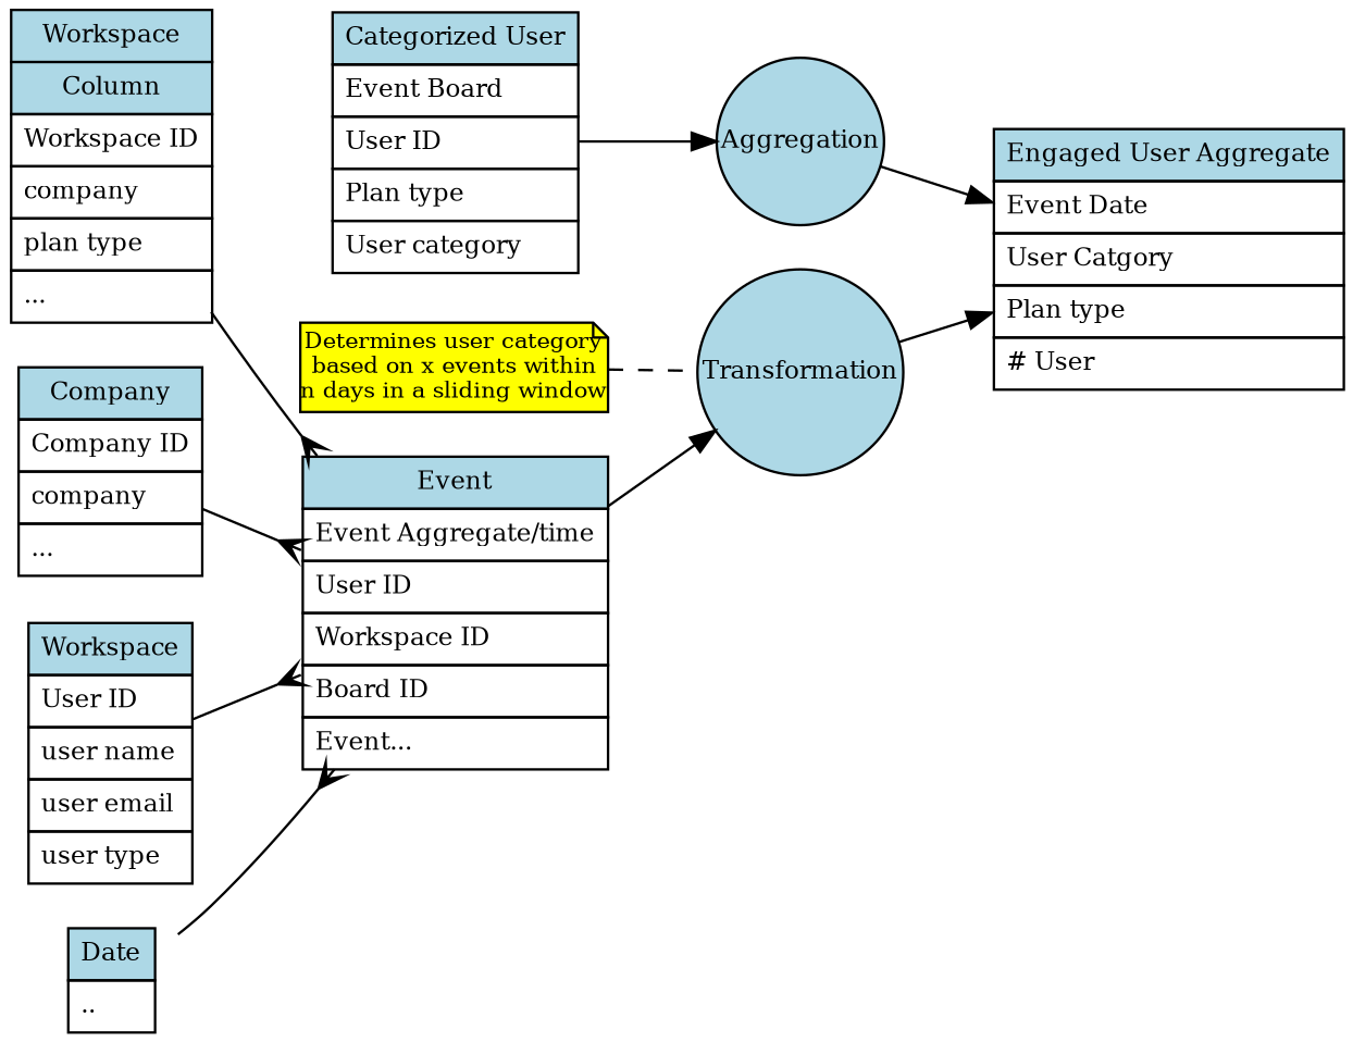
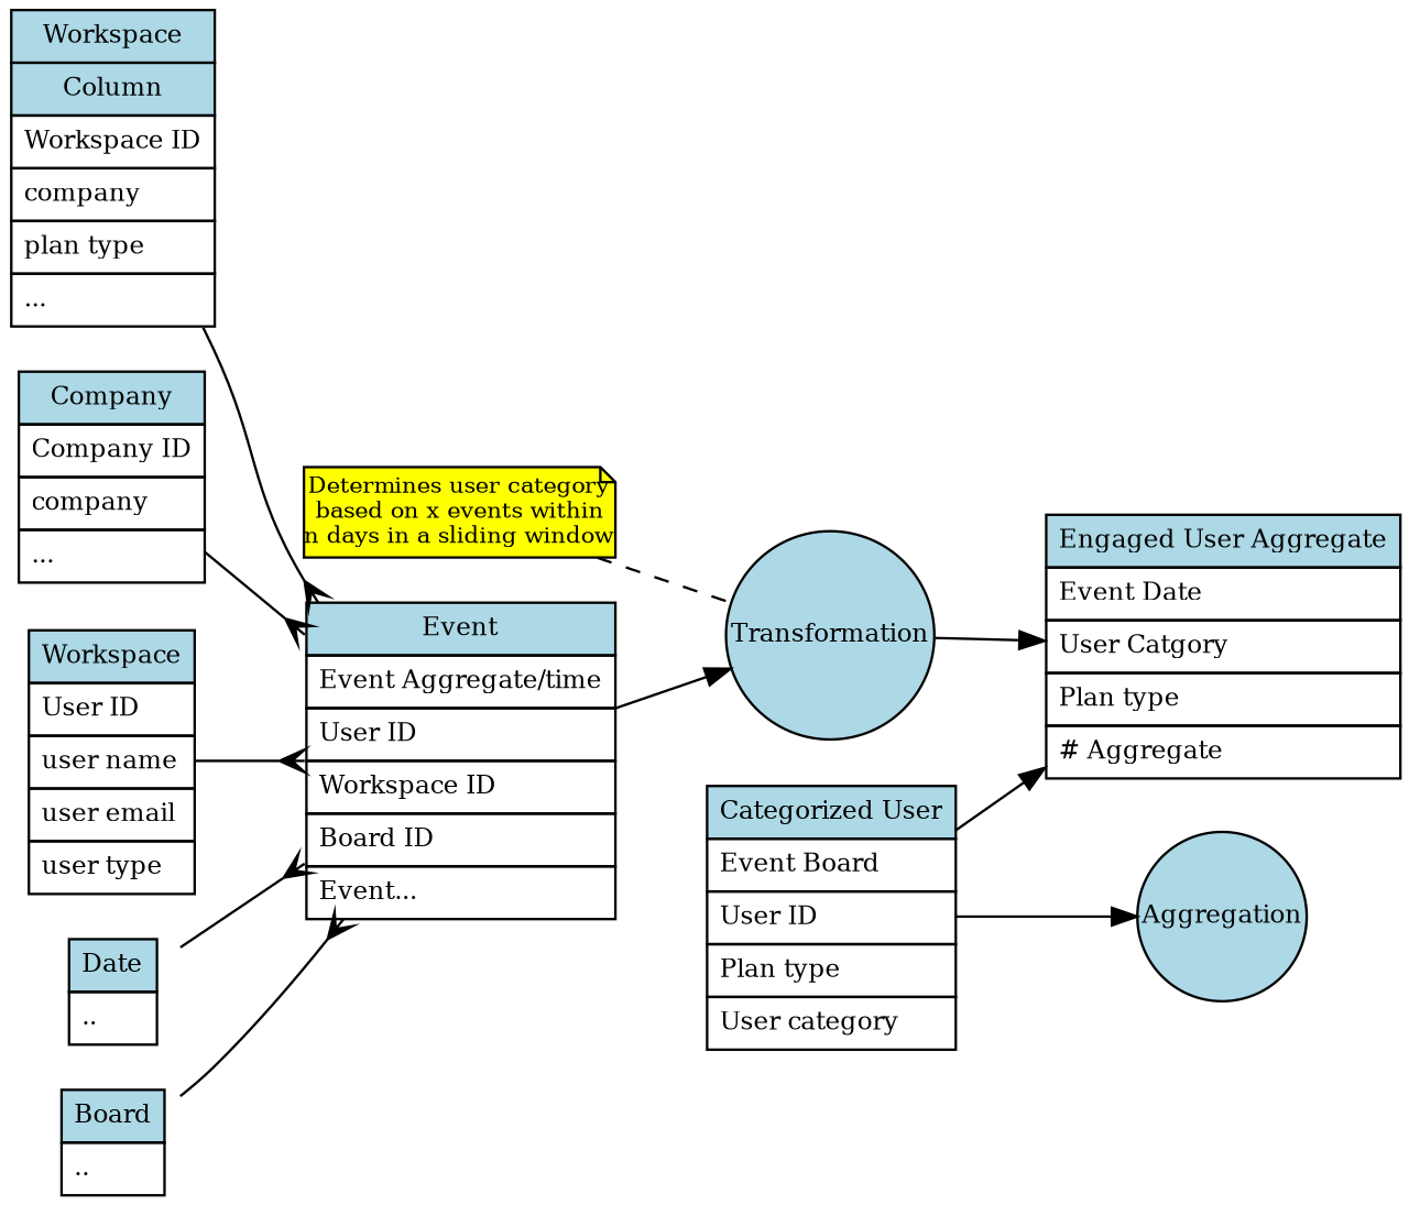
  digraph {
    rankdir=LR
    node [fontsize=10 margin=0 shape=none]
    edge [arrowhead=crow arrowtail=none dir=both]
    n1 [label=<         <table border="0" cellborder="1" cellspacing="0" cellpadding="4">             <tr><td bgcolor="lightblue">Event</td></tr>             <tr><td align="left">Event Aggregate/time</td></tr>             <tr><td align="left">User ID</td></tr>             <tr><td align="left">Workspace ID</td></tr>             <tr><td align="left">Board ID</td></tr>             <tr><td align="left">Event...</td></tr>         </table>     >]
    Transformation [fillcolor=lightblue shape=circle style=filled]
-   n3 [label=<         <table border="0" cellborder="1" cellspacing="0" cellpadding="4">             <tr><td bgcolor="lightblue">Engaged User Aggregate</td></tr>             <tr><td align="left">Event Date</td></tr>             <tr><td align="left">User Catgory</td></tr>             <tr><td align="left">Plan type</td></tr>             <tr><td align="left"># User</td></tr>         </table>     >]
+   n3 [label=<         <table border="0" cellborder="1" cellspacing="0" cellpadding="4">             <tr><td bgcolor="lightblue">Engaged User Aggregate</td></tr>             <tr><td align="left">Event Date</td></tr>             <tr><td align="left">User Catgory</td></tr>             <tr><td align="left">Plan type</td></tr>             <tr><td align="left"># Aggregate</td></tr>         </table>     >]
    n4 [label=<         <table border="0" cellborder="1" cellspacing="0" cellpadding="4">             <tr><td bgcolor="lightblue" colspan="1">Workspace</td></tr>             <tr><td bgcolor="lightblue">Column</td></tr>             <tr><td align="left">Workspace ID</td></tr>             <tr><td align="left">company</td></tr>             <tr><td align="left">plan type</td></tr>             <tr><td align="left">...</td></tr>         </table>     >]
    n5 [label=<         <table border="0" cellborder="1" cellspacing="0" cellpadding="4">              <tr><td bgcolor="lightblue">Company</td></tr>             <tr><td align="left">Company ID</td></tr>             <tr><td align="left">company</td></tr>             <tr><td align="left">...</td></tr>         </table>     >]
    n6 [label=<         <table border="0" cellborder="1" cellspacing="0" cellpadding="4">             <tr><td bgcolor="lightblue" colspan="1">Workspace</td></tr>             <tr><td align="left">User ID</td></tr>             <tr><td align="left">user name</td></tr>             <tr><td align="left">user email</td></tr>             <tr><td align="left">user type</td></tr>         </table>     >]
    n7 [label=<         <table border="0" cellborder="1" cellspacing="0" cellpadding="4">              <tr><td bgcolor="lightblue">Date</td></tr>             <tr><td align="left">..</td></tr>         </table>     >]
+   n8 [label=<         <table border="0" cellborder="1" cellspacing="0" cellpadding="4">              <tr><td bgcolor="lightblue">Board</td></tr>             <tr><td align="left">..</td></tr>         </table>     >]
    n9 [label=<         <table border="0" cellborder="1" cellspacing="0" cellpadding="4">             <tr><td bgcolor="lightblue">Categorized User</td></tr>             <tr><td align="left">Event Board</td></tr>             <tr><td align="left">User ID</td></tr>             <tr><td align="left">Plan type</td></tr>             <tr><td align="left">User category</td></tr>         </table>     >]
    Aggregation [fillcolor=lightblue shape=circle style=filled]
    n11 [fillcolor=yellow fontsize=9 label="Determines user category\n based on x events within \nn days in a sliding window\n" shape=note style=filled]
    n1 -> Transformation [arrowhead=normal]
    Transformation -> n3 [arrowhead=normal]
    n4 -> n1
    n5 -> n1
    n6 -> n1
    n7 -> n1
+   n8 -> n1
    n9 -> Aggregation [arrowhead=normal]
-   Aggregation -> n3 [arrowhead=normal]
+   n9 -> n3 [arrowhead=normal]
    n11 -> Transformation [arrowhead=none style=dashed]
  }
